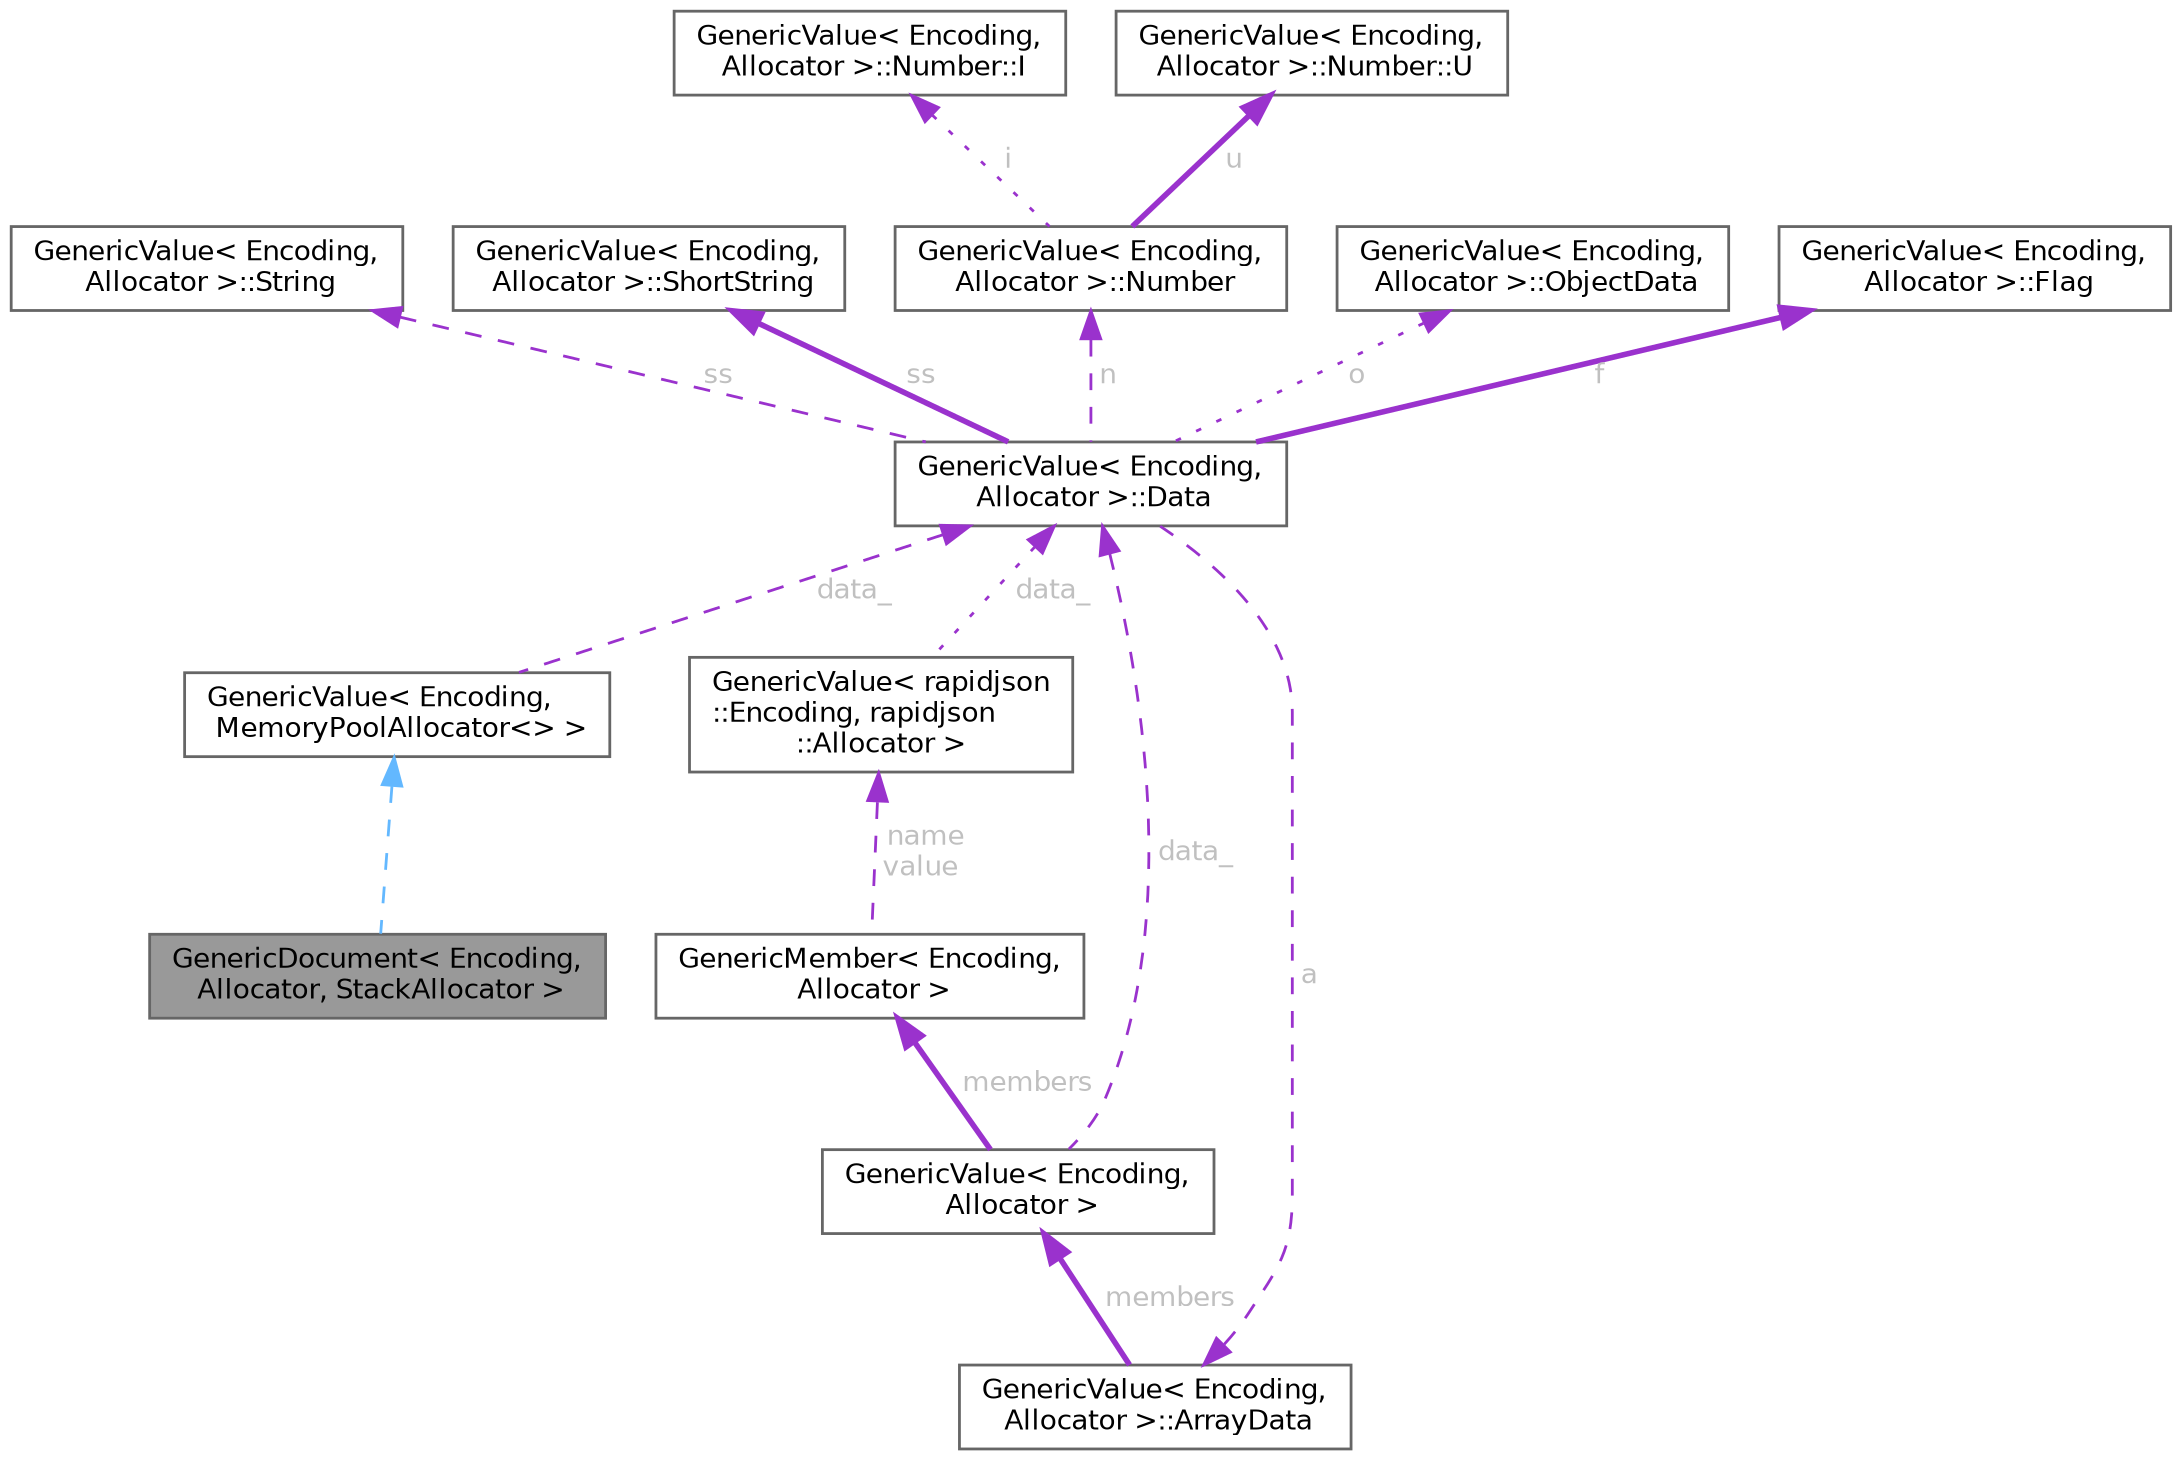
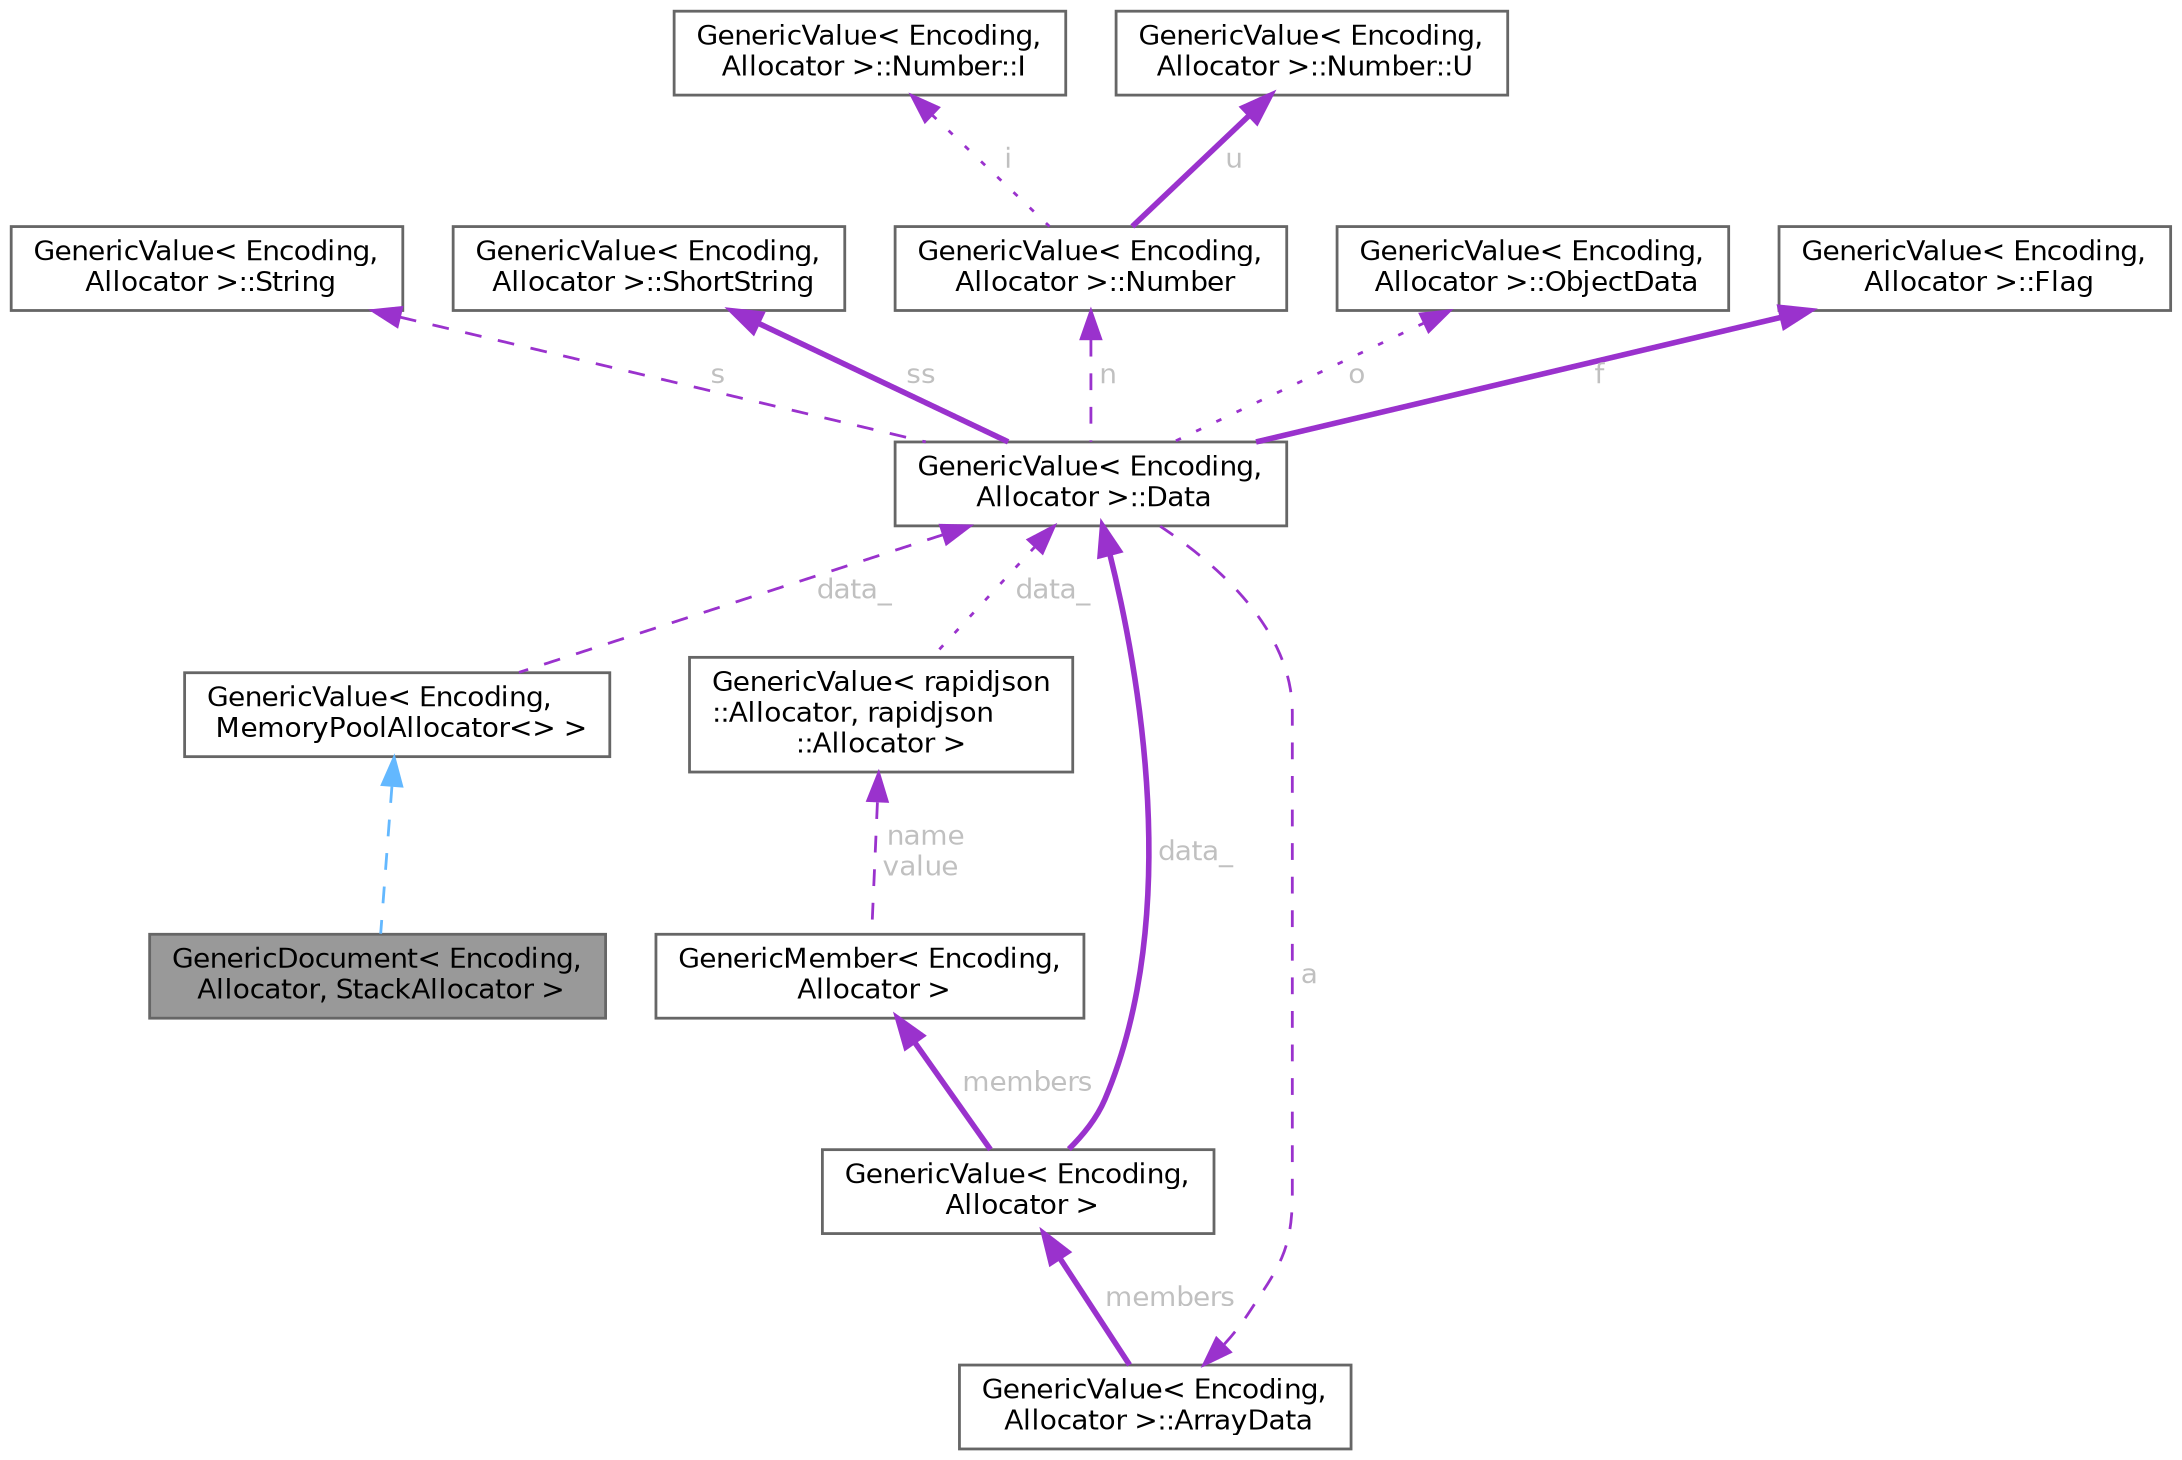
  digraph {
    rankdir=TB
    node [color=gray40 fillcolor=white fontname=Helvetica fontsize=10 shape=box style=filled]
    edge [color=darkorchid3 dir=back fontname=Helvetica fontsize=10 labelfontname=Helvetica labelfontsize=10 style=dashed fontcolor=grey]
    n1 [fillcolor=grey60 fontcolor=black height=0.2 label="GenericDocument\< Encoding,\l Allocator, StackAllocator \>" width=0.4]
    n2 [height=0.2 label="GenericValue\< Encoding,\l MemoryPoolAllocator\<\> \>" width=0.4]
    n3 [height=0.2 label="GenericValue\< Encoding,\l Allocator \>::Data" width=0.4]
-   n4 [height=0.2 label="GenericValue\< rapidjson\l::Encoding, rapidjson\l::Allocator \>" width=0.4]
+   n4 [height=0.2 label="GenericValue\< rapidjson\l::Allocator, rapidjson\l::Allocator \>" width=0.4]
    n5 [height=0.2 label="GenericValue\< Encoding,\l Allocator \>" width=0.4]
    n6 [height=0.2 label="GenericMember\< Encoding,\l Allocator \>" width=0.4]
    n7 [height=0.2 label="GenericValue\< Encoding,\l Allocator \>::ArrayData" width=0.4]
    n8 [height=0.2 label="GenericValue\< Encoding,\l Allocator \>::String" width=0.4]
    n9 [height=0.2 label="GenericValue\< Encoding,\l Allocator \>::ShortString" width=0.4]
    n10 [height=0.2 label="GenericValue\< Encoding,\l Allocator \>::Number" width=0.4]
    n11 [height=0.2 label="GenericValue\< Encoding,\l Allocator \>::Number::I" width=0.4]
    n12 [height=0.2 label="GenericValue\< Encoding,\l Allocator \>::Number::U" width=0.4]
    n13 [height=0.2 label="GenericValue\< Encoding,\l Allocator \>::ObjectData" width=0.4]
    n14 [height=0.2 label="GenericValue\< Encoding,\l Allocator \>::Flag" width=0.4]
    n2 -> n1 [color=steelblue1 fontcolor=""]
    n3 -> n2 [label=" data_"]
    n3 -> n4 [label=" data_" style=dotted]
-   n3 -> n5 [label=" data_"]
+   n3 -> n5 [label=" data_" style=bold]
    n4 -> n6 [label=" name\nvalue"]
    n5 -> n7 [label=" members" style=bold]
    n6 -> n5 [label=" members" style=bold]
    n7 -> n3 [label=" a"]
-   n8 -> n3 [label=" ss"]
+   n8 -> n3 [label=" s"]
    n9 -> n3 [label=" ss" style=bold]
    n10 -> n3 [label=" n"]
    n11 -> n10 [label=" i" style=dotted]
    n12 -> n10 [label=" u" style=bold]
    n13 -> n3 [label=" o" style=dotted]
    n14 -> n3 [label=" f" style=bold]
  }
